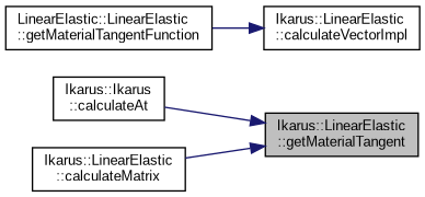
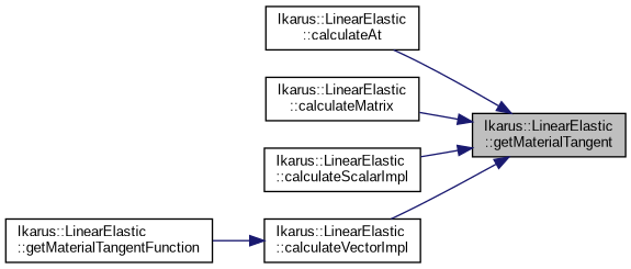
  digraph {
    fontname="Liberation Sans"
    rankdir=RL
    node [color=black fillcolor=white fontname="Liberation Sans" fontsize=10 shape=record style=filled]
    edge [color=midnightblue dir=back fontname="Liberation Sans" fontsize=10 labelfontname=Helvetica labelfontsize=10 style=solid]
    n1 [fillcolor=grey75 fontcolor=black height=0.2 label="Ikarus::LinearElastic\l::getMaterialTangent" width=0.4]
-   n2 [height=0.2 label="Ikarus::Ikarus\l::calculateAt" width=0.4]
+   n2 [height=0.2 label="Ikarus::LinearElastic\l::calculateAt" width=0.4]
    n3 [height=0.2 label="Ikarus::LinearElastic\l::calculateMatrix" width=0.4]
+   n4 [height=0.2 label="Ikarus::LinearElastic\l::calculateScalarImpl" width=0.4]
    n5 [height=0.2 label="Ikarus::LinearElastic\l::calculateVectorImpl" width=0.4]
-   n6 [height=0.2 label="LinearElastic::LinearElastic\l::getMaterialTangentFunction" width=0.4]
+   n6 [height=0.2 label="Ikarus::LinearElastic\l::getMaterialTangentFunction" width=0.4]
    n1 -> n2
    n1 -> n3
+   n1 -> n4
+   n1 -> n5
    n5 -> n6
  }
